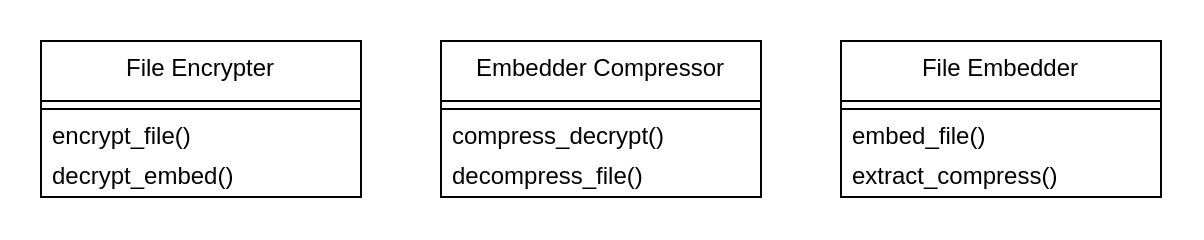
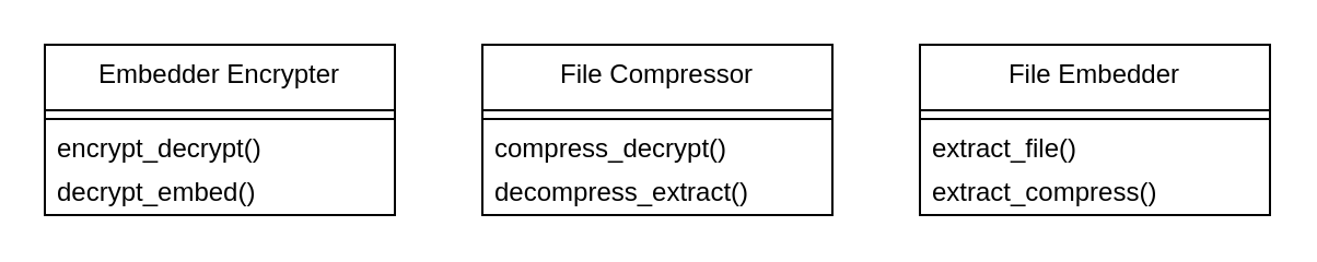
  <mxCell id="0" />
  <mxCell id="1" parent="0" />
- <mxCell id="2" value="File Encrypter" style="swimlane;fontStyle=0;align=center;verticalAlign=top;childLayout=stackLayout;horizontal=1;startSize=30;horizontalStack=0;resizeParent=1;resizeParentMax=0;resizeLast=0;collapsible=0;marginBottom=0;html=1;whiteSpace=wrap;" vertex="1" parent="1"><mxGeometry x="20" y="20" width="160" height="78" as="geometry" /></mxCell>
+ <mxCell id="2" value="Embedder Encrypter" style="swimlane;fontStyle=0;align=center;verticalAlign=top;childLayout=stackLayout;horizontal=1;startSize=30;horizontalStack=0;resizeParent=1;resizeParentMax=0;resizeLast=0;collapsible=0;marginBottom=0;html=1;whiteSpace=wrap;" vertex="1" parent="1"><mxGeometry x="20" y="20" width="160" height="78" as="geometry" /></mxCell>
  <mxCell id="3" value="" style="line;strokeWidth=1;fillColor=none;align=left;verticalAlign=middle;spacingTop=-1;spacingLeft=3;spacingRight=3;rotatable=0;labelPosition=right;points=[];portConstraint=eastwest;" vertex="1" parent="2"><mxGeometry y="30" width="160" height="8" as="geometry" /></mxCell>
- <mxCell id="4" value="encrypt_file()" style="text;html=1;strokeColor=none;fillColor=none;align=left;verticalAlign=middle;spacingLeft=4;spacingRight=4;overflow=hidden;rotatable=0;points=[[0,0.5],[1,0.5]];portConstraint=eastwest;whiteSpace=wrap;" vertex="1" parent="2"><mxGeometry y="38" width="160" height="20" as="geometry" /></mxCell>
+ <mxCell id="4" value="encrypt_decrypt()" style="text;html=1;strokeColor=none;fillColor=none;align=left;verticalAlign=middle;spacingLeft=4;spacingRight=4;overflow=hidden;rotatable=0;points=[[0,0.5],[1,0.5]];portConstraint=eastwest;whiteSpace=wrap;" vertex="1" parent="2"><mxGeometry y="38" width="160" height="20" as="geometry" /></mxCell>
  <mxCell id="5" value="&lt;div&gt;decrypt_embed()&lt;/div&gt;" style="text;html=1;strokeColor=none;fillColor=none;align=left;verticalAlign=middle;spacingLeft=4;spacingRight=4;overflow=hidden;rotatable=0;points=[[0,0.5],[1,0.5]];portConstraint=eastwest;whiteSpace=wrap;" vertex="1" parent="2"><mxGeometry y="58" width="160" height="20" as="geometry" /></mxCell>
- <mxCell id="6" value="Embedder Compressor" style="swimlane;fontStyle=0;align=center;verticalAlign=top;childLayout=stackLayout;horizontal=1;startSize=30;horizontalStack=0;resizeParent=1;resizeParentMax=0;resizeLast=0;collapsible=0;marginBottom=0;html=1;whiteSpace=wrap;" vertex="1" parent="1"><mxGeometry x="220" y="20" width="160" height="78" as="geometry" /></mxCell>
+ <mxCell id="6" value="File Compressor" style="swimlane;fontStyle=0;align=center;verticalAlign=top;childLayout=stackLayout;horizontal=1;startSize=30;horizontalStack=0;resizeParent=1;resizeParentMax=0;resizeLast=0;collapsible=0;marginBottom=0;html=1;whiteSpace=wrap;" vertex="1" parent="1"><mxGeometry x="220" y="20" width="160" height="78" as="geometry" /></mxCell>
  <mxCell id="7" value="" style="line;strokeWidth=1;fillColor=none;align=left;verticalAlign=middle;spacingTop=-1;spacingLeft=3;spacingRight=3;rotatable=0;labelPosition=right;points=[];portConstraint=eastwest;" vertex="1" parent="6"><mxGeometry y="30" width="160" height="8" as="geometry" /></mxCell>
  <mxCell id="8" value="&lt;div&gt;compress_decrypt()&lt;/div&gt;" style="text;html=1;strokeColor=none;fillColor=none;align=left;verticalAlign=middle;spacingLeft=4;spacingRight=4;overflow=hidden;rotatable=0;points=[[0,0.5],[1,0.5]];portConstraint=eastwest;whiteSpace=wrap;" vertex="1" parent="6"><mxGeometry y="38" width="160" height="20" as="geometry" /></mxCell>
- <mxCell id="9" value="decompress_file()" style="text;html=1;strokeColor=none;fillColor=none;align=left;verticalAlign=middle;spacingLeft=4;spacingRight=4;overflow=hidden;rotatable=0;points=[[0,0.5],[1,0.5]];portConstraint=eastwest;whiteSpace=wrap;" vertex="1" parent="6"><mxGeometry y="58" width="160" height="20" as="geometry" /></mxCell>
+ <mxCell id="9" value="decompress_extract()" style="text;html=1;strokeColor=none;fillColor=none;align=left;verticalAlign=middle;spacingLeft=4;spacingRight=4;overflow=hidden;rotatable=0;points=[[0,0.5],[1,0.5]];portConstraint=eastwest;whiteSpace=wrap;" vertex="1" parent="6"><mxGeometry y="58" width="160" height="20" as="geometry" /></mxCell>
  <mxCell id="10" value="File Embedder" style="swimlane;fontStyle=0;align=center;verticalAlign=top;childLayout=stackLayout;horizontal=1;startSize=30;horizontalStack=0;resizeParent=1;resizeParentMax=0;resizeLast=0;collapsible=0;marginBottom=0;html=1;whiteSpace=wrap;" vertex="1" parent="1"><mxGeometry x="420" y="20" width="160" height="78" as="geometry" /></mxCell>
  <mxCell id="11" value="" style="line;strokeWidth=1;fillColor=none;align=left;verticalAlign=middle;spacingTop=-1;spacingLeft=3;spacingRight=3;rotatable=0;labelPosition=right;points=[];portConstraint=eastwest;" vertex="1" parent="10"><mxGeometry y="30" width="160" height="8" as="geometry" /></mxCell>
- <mxCell id="12" value="embed_file()" style="text;html=1;strokeColor=none;fillColor=none;align=left;verticalAlign=middle;spacingLeft=4;spacingRight=4;overflow=hidden;rotatable=0;points=[[0,0.5],[1,0.5]];portConstraint=eastwest;whiteSpace=wrap;" vertex="1" parent="10"><mxGeometry y="38" width="160" height="20" as="geometry" /></mxCell>
+ <mxCell id="12" value="extract_file()" style="text;html=1;strokeColor=none;fillColor=none;align=left;verticalAlign=middle;spacingLeft=4;spacingRight=4;overflow=hidden;rotatable=0;points=[[0,0.5],[1,0.5]];portConstraint=eastwest;whiteSpace=wrap;" vertex="1" parent="10"><mxGeometry y="38" width="160" height="20" as="geometry" /></mxCell>
  <mxCell id="13" value="extract_compress()" style="text;html=1;strokeColor=none;fillColor=none;align=left;verticalAlign=middle;spacingLeft=4;spacingRight=4;overflow=hidden;rotatable=0;points=[[0,0.5],[1,0.5]];portConstraint=eastwest;whiteSpace=wrap;" vertex="1" parent="10"><mxGeometry y="58" width="160" height="20" as="geometry" /></mxCell>
